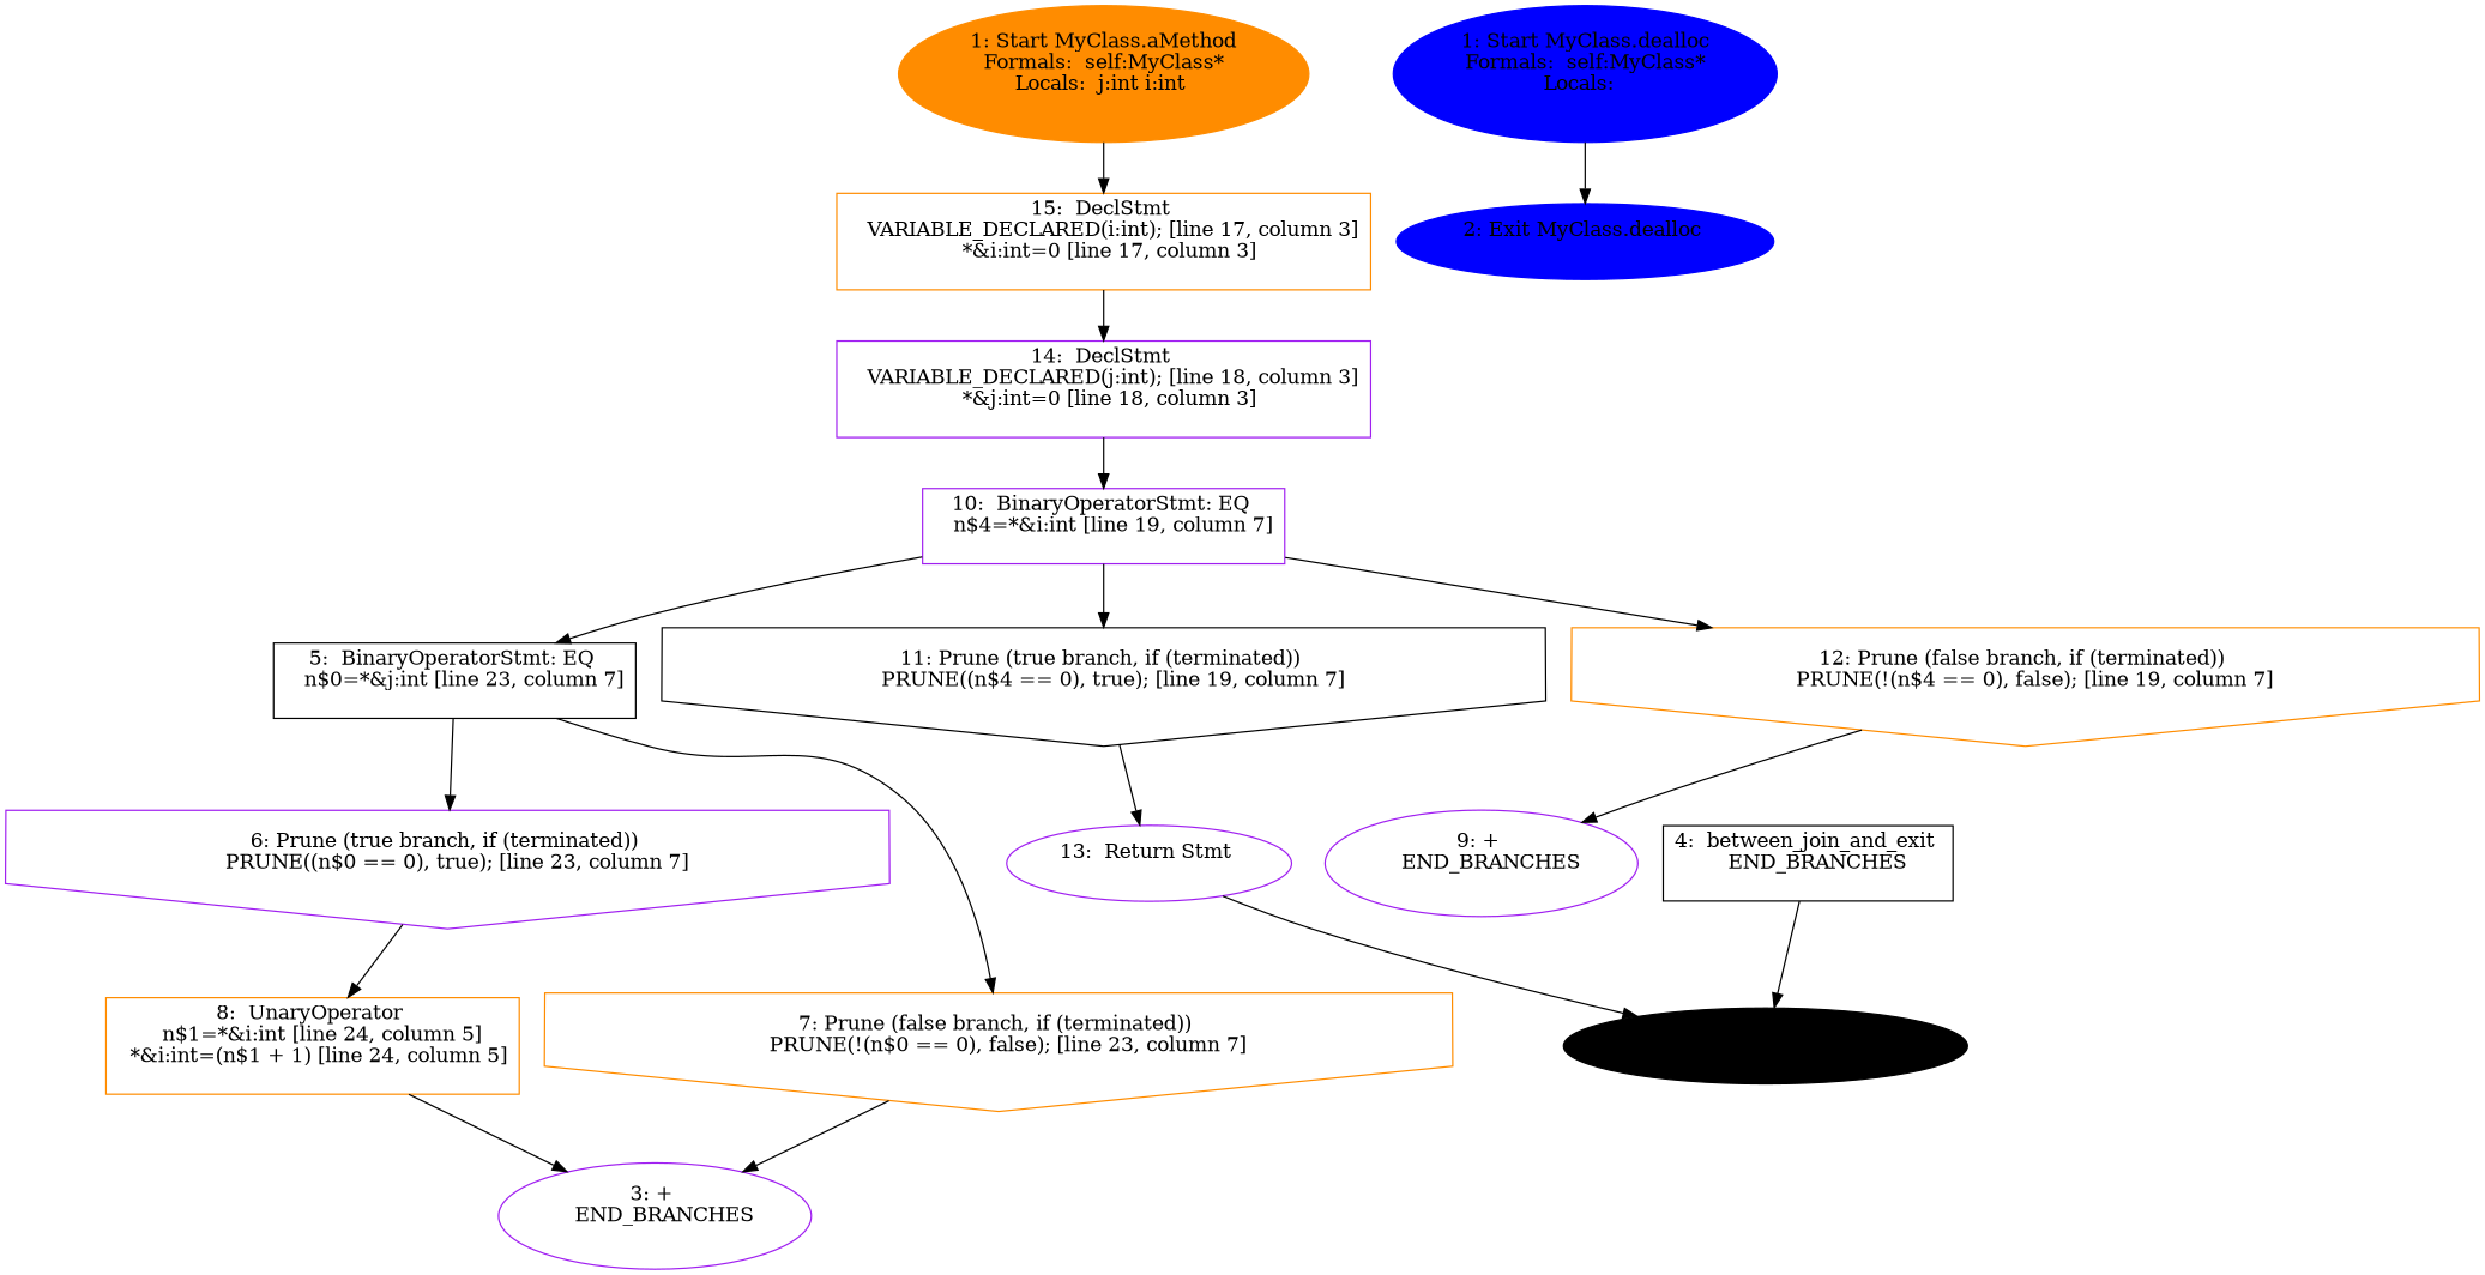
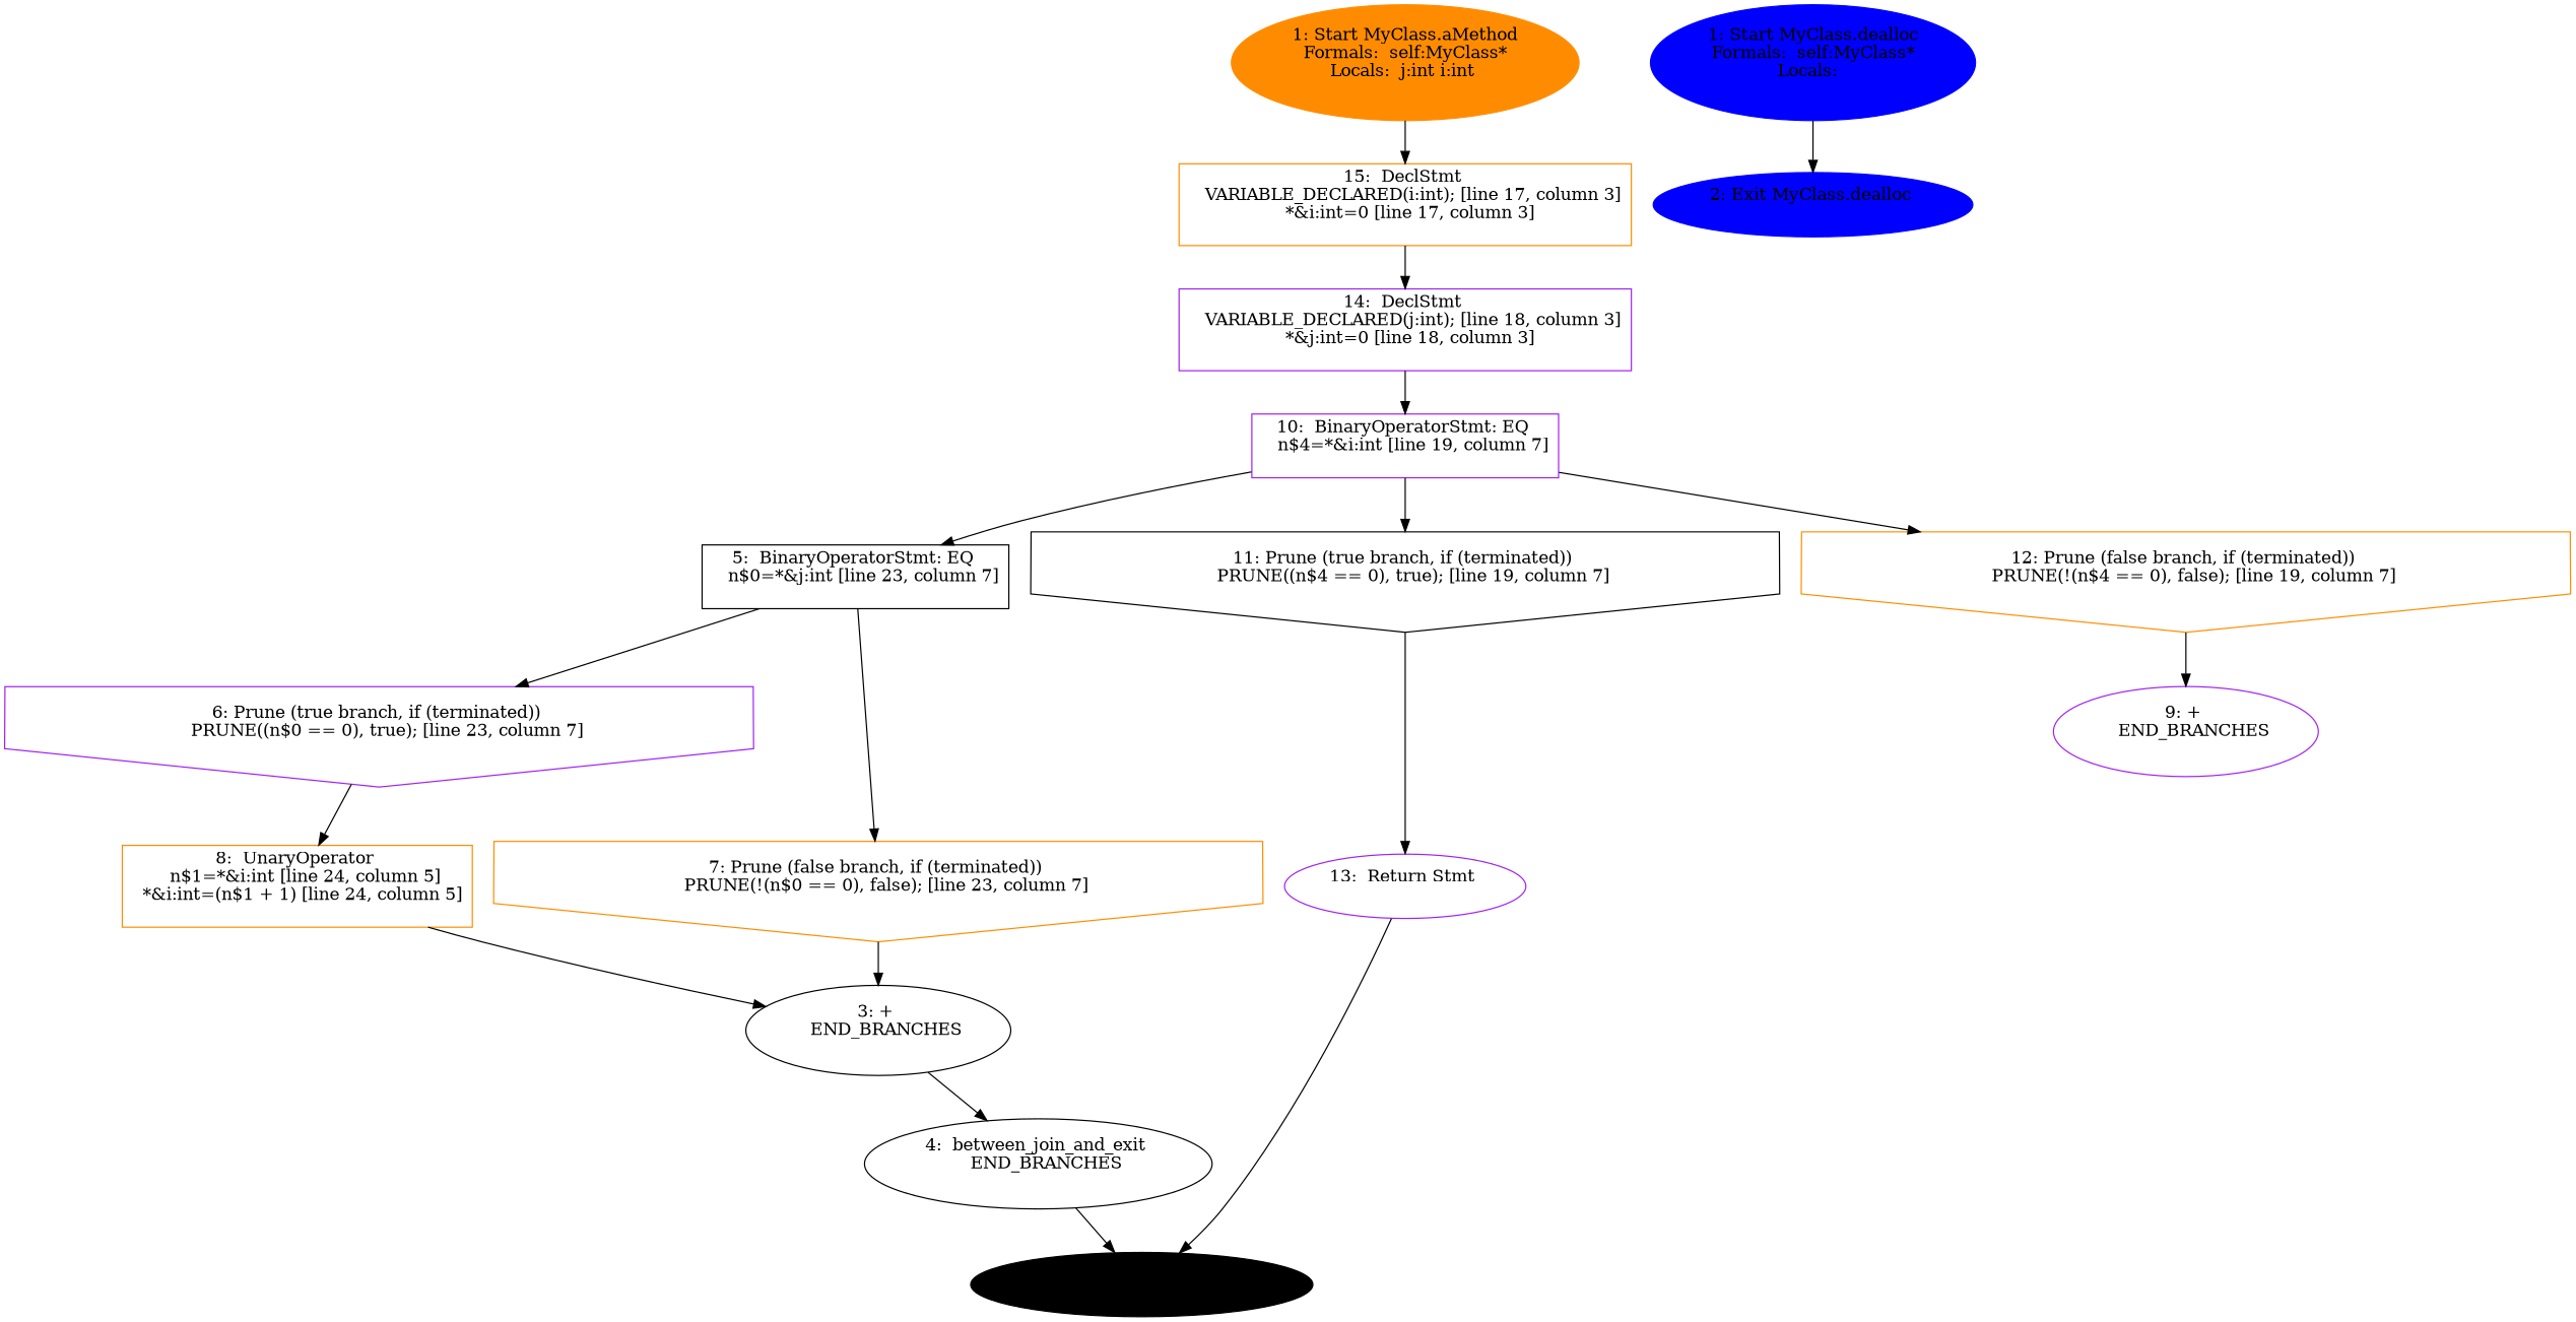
  digraph {
    node [color=purple]
    n1 [color=darkorange label="1: Start MyClass.aMethod\nFormals:  self:MyClass*\nLocals:  j:int i:int \n  " style=filled]
    n2 [color=darkorange label="15:  DeclStmt \n   VARIABLE_DECLARED(i:int); [line 17, column 3]\n  *&i:int=0 [line 17, column 3]\n " shape=box]
    n3 [label="14:  DeclStmt \n   VARIABLE_DECLARED(j:int); [line 18, column 3]\n  *&j:int=0 [line 18, column 3]\n " shape=box]
    n4 [label="10:  BinaryOperatorStmt: EQ \n   n$4=*&i:int [line 19, column 7]\n " shape=box]
    n5 [color=black label="2: Exit MyClass.aMethod \n  " style=filled]
-   n6 [label="3: + \n   END_BRANCHES\n "]
-   n7 [color=black label="4:  between_join_and_exit \n   END_BRANCHES\n " shape=box]
+   n6 [color=black label="3: + \n   END_BRANCHES\n "]
+   n7 [color=black label="4:  between_join_and_exit \n   END_BRANCHES\n " shape=ellipse]
    n8 [color=black label="5:  BinaryOperatorStmt: EQ \n   n$0=*&j:int [line 23, column 7]\n " shape=box]
    n9 [label="6: Prune (true branch, if (terminated)) \n   PRUNE((n$0 == 0), true); [line 23, column 7]\n " shape=invhouse]
    n10 [color=darkorange label="7: Prune (false branch, if (terminated)) \n   PRUNE(!(n$0 == 0), false); [line 23, column 7]\n " shape=invhouse]
    n11 [color=darkorange label="8:  UnaryOperator \n   n$1=*&i:int [line 24, column 5]\n  *&i:int=(n$1 + 1) [line 24, column 5]\n " shape=box]
    n12 [label="9: + \n   END_BRANCHES\n "]
    n13 [color=black label="11: Prune (true branch, if (terminated)) \n   PRUNE((n$4 == 0), true); [line 19, column 7]\n " shape=invhouse]
    n14 [color=darkorange label="12: Prune (false branch, if (terminated)) \n   PRUNE(!(n$4 == 0), false); [line 19, column 7]\n " shape=invhouse]
    n15 [label="13:  Return Stmt \n  " shape=ellipse]
    n16 [color=blue label="1: Start MyClass.dealloc\nFormals:  self:MyClass*\nLocals:  \n  " style=filled]
    n17 [color=blue label="2: Exit MyClass.dealloc \n  " style=filled]
    n1 -> n2
    n2 -> n3
    n3 -> n4
    n4 -> n8
    n4 -> n13
    n4 -> n14
+   n6 -> n7
    n7 -> n5
    n8 -> n9
    n8 -> n10
    n9 -> n11
    n10 -> n6
    n11 -> n6
    n13 -> n15
    n14 -> n12
    n15 -> n5
    n16 -> n17
  }
